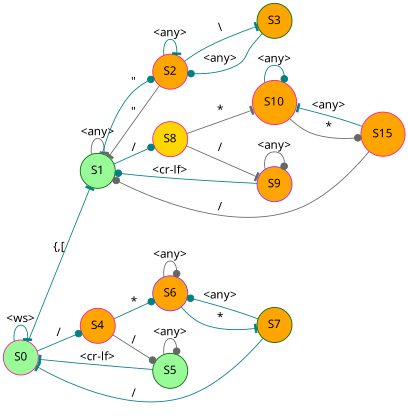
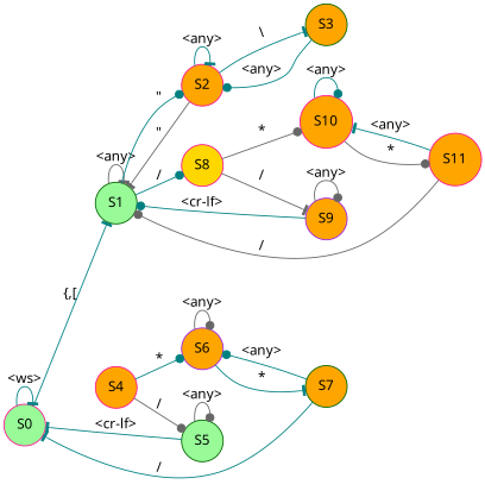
  digraph {
    fontname="Noto Sans"
    rankdir=LR
    node [color=deeppink fillcolor=orange fontname="Noto Sans" shape=circle style=filled]
    edge [arrowhead=dot color=teal fontname="Noto Sans"]
    S0 [fillcolor=palegreen]
    S1 [color=darkgreen fillcolor=palegreen]
    S4
    S2
    S8 [fillcolor=gold]
    S5 [color=darkgreen fillcolor=palegreen]
    S6 [color=purple]
    S3 [color=darkgreen]
    S9 [color=purple]
    S10
    S7 [color=darkgreen]
-   S11 [label=S15]
+   S11
    S0 -> S0 [arrowhead=tee label="<ws>"]
    S0 -> S1 [arrowhead=tee label="{,["]
-   S0 -> S4 [label="/"]
    S1 -> S1 [arrowhead=tee color=gray40 label="<any>"]
    S1 -> S2 [label="\""]
    S1 -> S8 [label="/"]
    S4 -> S5 [color=gray40 label="/"]
    S4 -> S6 [label="*"]
    S2 -> S1 [arrowhead=tee color=gray40 label="\""]
    S2 -> S2 [arrowhead=tee label="<any>"]
    S2 -> S3 [arrowhead=tee label="\\"]
    S8 -> S9 [arrowhead=tee color=gray40 label="/"]
-   S8 -> S10 [arrowhead=tee color=gray40 label="*"]
+   S8 -> S10 [color=gray40 label="*"]
    S5 -> S0 [arrowhead=tee label="<cr-lf>"]
    S5 -> S5 [color=gray40 label="<any>"]
    S6 -> S6 [color=gray40 label="<any>"]
    S6 -> S7 [arrowhead=tee label="*"]
    S3 -> S2 [label="<any>"]
    S9 -> S1 [label="<cr-lf>"]
    S9 -> S9 [color=gray40 label="<any>"]
    S10 -> S10 [label="<any>"]
    S10 -> S11 [color=gray40 label="*"]
    S7 -> S0 [arrowhead=tee label="/"]
    S7 -> S6 [label="<any>"]
    S11 -> S1 [color=gray40 label="/"]
    S11 -> S10 [arrowhead=tee label="<any>"]
  }
